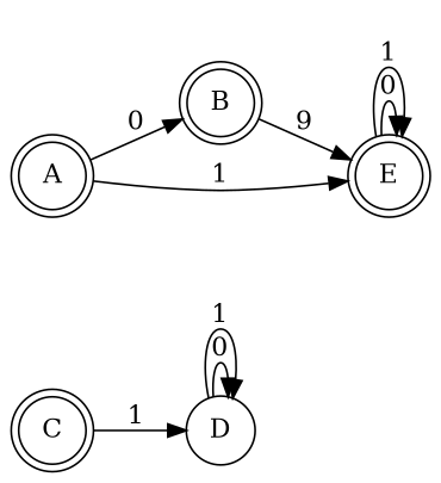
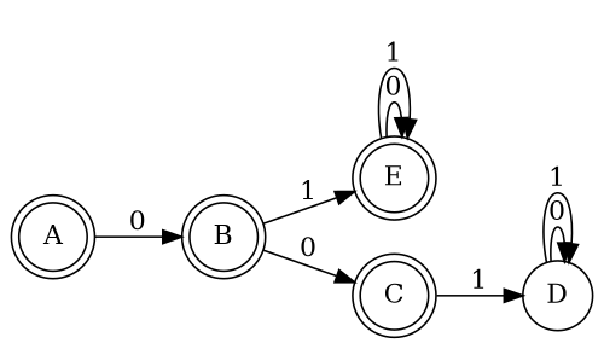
  digraph {
    rankdir=LR
    node [shape=doublecircle]
    D [shape=circle]
    A
    B
    E
    C
    D -> D [label=0]
    D -> D [label=1]
    A -> B [label=0]
-   A -> E [label=1]
-   B -> E [label=9]
+   B -> E [label=1]
+   B -> C [label=0]
    E -> E [label=0]
    E -> E [label=1]
    C -> D [label=1]
  }
